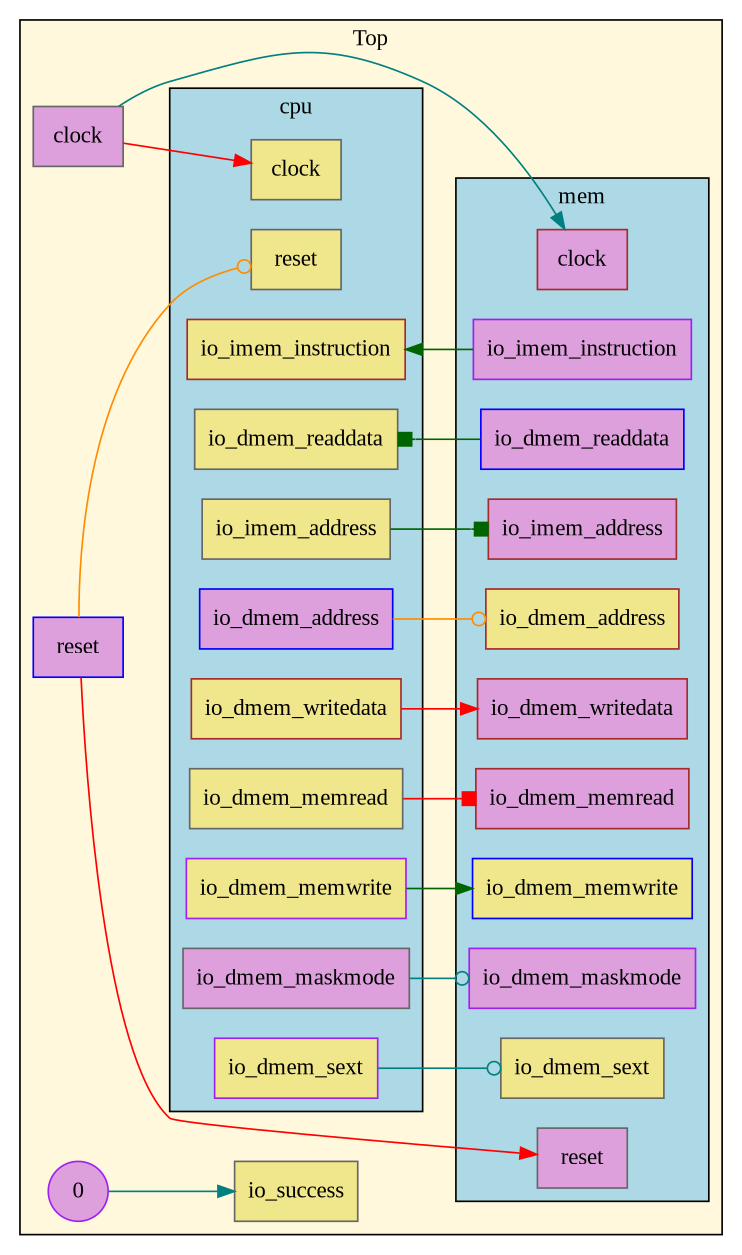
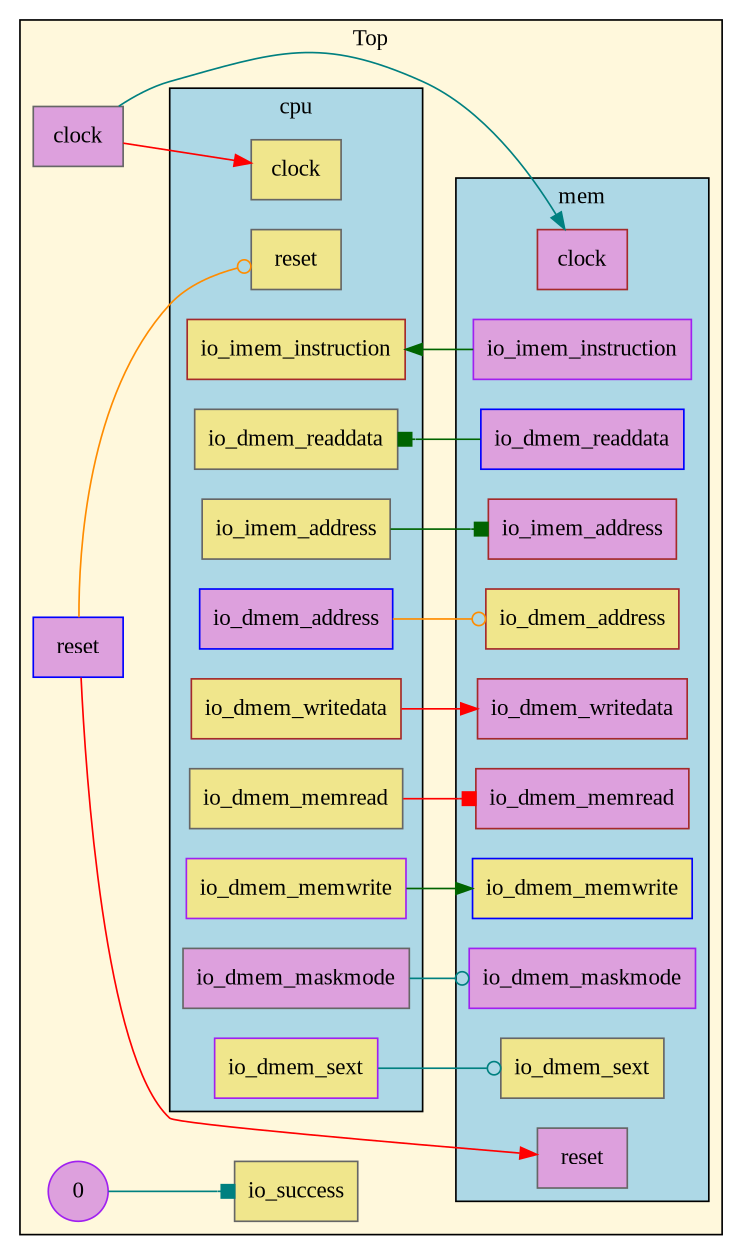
  digraph {
    rankdir=LR
    fontname="Liberation Serif"
    node [fillcolor=khaki rank=0 shape=rectangle style=filled color=gray40 fontname="Liberation Serif"]
    edge [color=darkgreen arrowhead=normal fontname="Liberation Serif"]
    n1 [label=clock]
    n2 [label=reset]
    n3 [label=io_imem_instruction color=brown]
    n4 [label=io_dmem_readdata]
    n5 [label=io_imem_address rank=1000]
    n6 [fillcolor=plum label=io_dmem_address rank=1000 color=blue]
    n7 [label=io_dmem_writedata rank=1000 color=brown]
    n8 [label=io_dmem_memread rank=1000]
    n9 [label=io_dmem_memwrite rank=1000 color=purple]
    n10 [fillcolor=plum label=io_dmem_maskmode rank=1000]
    n11 [label=io_dmem_sext rank=1000 color=purple]
    n12 [fillcolor=plum label=clock color=brown]
    n13 [fillcolor=plum label=reset]
    n14 [fillcolor=plum label=io_imem_address color=brown]
    n15 [label=io_dmem_address color=brown]
    n16 [fillcolor=plum label=io_dmem_writedata color=brown]
    n17 [fillcolor=plum label=io_dmem_memread color=brown]
    n18 [label=io_dmem_memwrite color=blue]
    n19 [fillcolor=plum label=io_dmem_maskmode color=purple]
    n20 [label=io_dmem_sext]
    n21 [fillcolor=plum label=io_imem_instruction rank=1000 color=purple]
    n22 [fillcolor=plum label=io_dmem_readdata rank=1000 color=blue]
    n23 [fillcolor=plum label=clock]
    n24 [fillcolor=plum label=reset color=blue]
    n25 [label=io_success rank=1000]
    n26 [BGCOLOR="#C0C0C0" label=0 shape=circle fillcolor=plum color=purple rank=""]
    subgraph cluster_1 {
      bgcolor="#FFF8DC"
      label=Top
      n23
      n24
      n25
      n26
      subgraph cluster_2 {
        bgcolor="#ADD8E6"
        label=cpu
        n1
        n2
        n3
        n4
        n5
        n6
        n7
        n8
        n9
        n10
        n11
        subgraph cluster_3 {
          bgcolor="#FFB6C1"
          label=control
        }
        subgraph cluster_4 {
          bgcolor="#FFB6C1"
          label=branchCtrl
        }
        subgraph cluster_5 {
          bgcolor="#FFB6C1"
          label=registers
        }
        subgraph cluster_6 {
          bgcolor="#FFB6C1"
          label=aluControl
        }
        subgraph cluster_7 {
          bgcolor="#FFB6C1"
          label=alu
        }
        subgraph cluster_8 {
          bgcolor="#FFB6C1"
          label=immGen
        }
        subgraph cluster_9 {
          bgcolor="#FFB6C1"
          label=pcPlusFour
        }
        subgraph cluster_10 {
          bgcolor="#FFB6C1"
          label=branchAdd
        }
        subgraph cluster_11 {
          bgcolor="#FFB6C1"
          label=forwarding
        }
        subgraph cluster_12 {
          bgcolor="#FFB6C1"
          label=hazard
        }
      }
      subgraph cluster_13 {
        bgcolor="#ADD8E6"
        label=mem
        n12
        n13
        n14
        n15
        n16
        n17
        n18
        n19
        n20
        n21
        n22
      }
    }
    n5 -> n14 [arrowhead=box]
    n6 -> n15 [color=darkorange arrowhead=odot]
    n7 -> n16 [color=red]
    n8 -> n17 [color=red arrowhead=box]
    n9 -> n18
    n10 -> n19 [color=teal arrowhead=odot]
    n11 -> n20 [color=teal arrowhead=odot]
    n21 -> n3
    n22 -> n4 [arrowhead=box]
    n23 -> n1 [color=red]
    n23 -> n12 [color=teal]
    n24 -> n2 [color=darkorange arrowhead=odot]
    n24 -> n13 [color=red]
-   n26 -> n25 [color=teal]
+   n26 -> n25 [color=teal arrowhead=box]
  }
